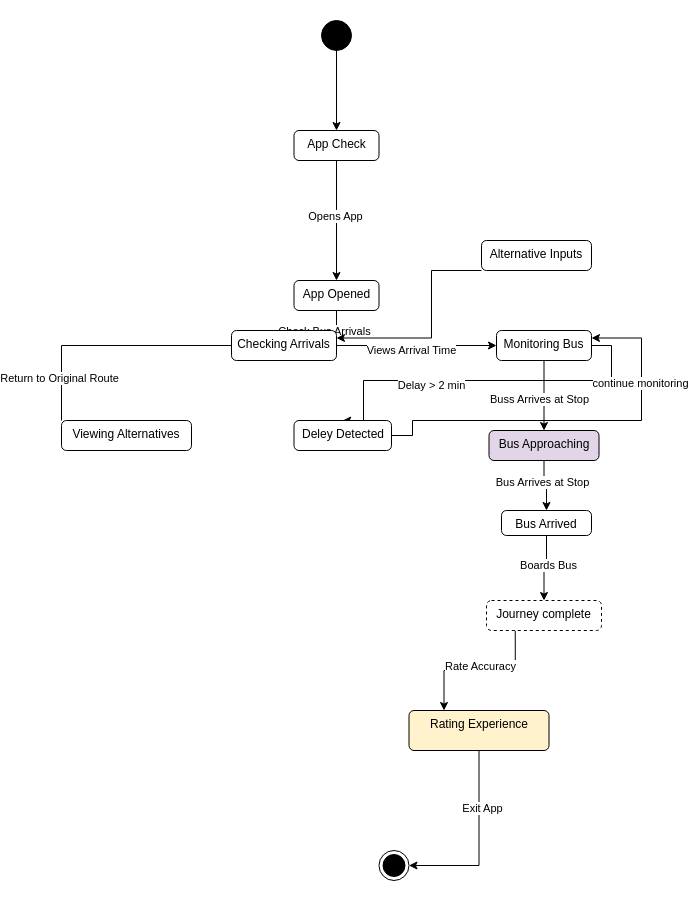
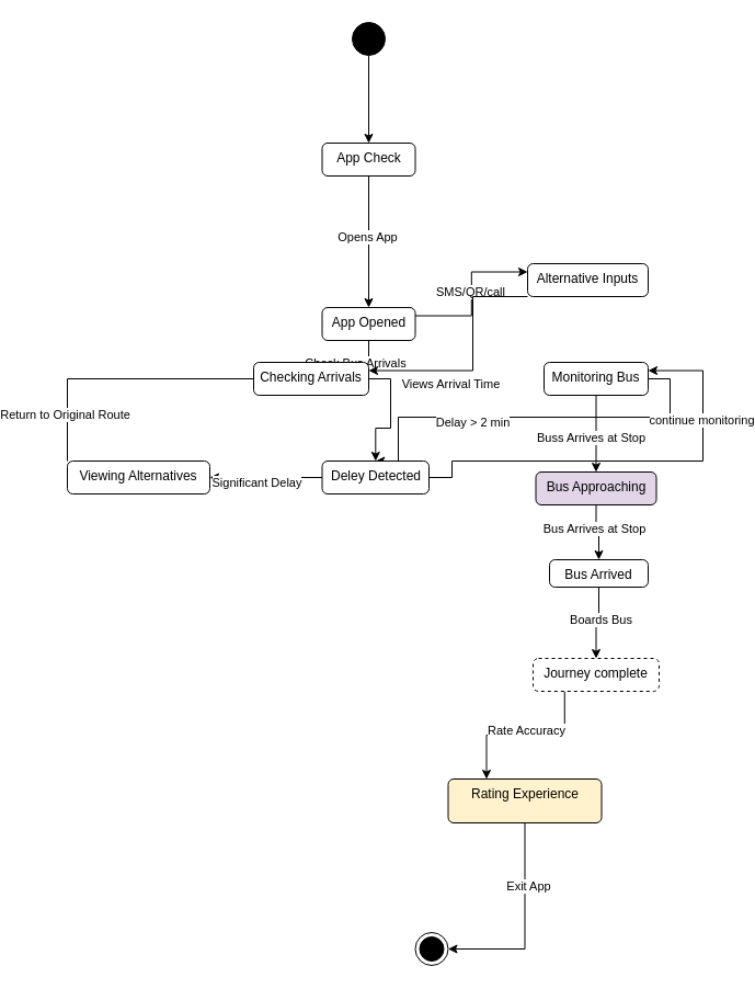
  <mxCell id="0" />
  <mxCell id="1" parent="0" />
  <mxCell id="2" style="edgeStyle=orthogonalEdgeStyle;rounded=0;orthogonalLoop=1;jettySize=auto;html=1;exitX=0.5;exitY=1;exitDx=0;exitDy=0;entryX=0.5;entryY=0;entryDx=0;entryDy=0;" edge="1" parent="1" source="3" target="6"><mxGeometry relative="1" as="geometry" /></mxCell>
  <mxCell id="3" value="" style="ellipse;fillColor=strokeColor;html=1;" vertex="1" parent="1"><mxGeometry x="280" y="20" width="30" height="30" as="geometry" /></mxCell>
  <mxCell id="4" style="edgeStyle=orthogonalEdgeStyle;rounded=0;orthogonalLoop=1;jettySize=auto;html=1;exitX=0.5;exitY=1;exitDx=0;exitDy=0;entryX=0.5;entryY=0;entryDx=0;entryDy=0;" edge="1" parent="1" source="6" target="11"><mxGeometry relative="1" as="geometry" /></mxCell>
  <mxCell id="5" value="Opens App" style="edgeLabel;html=1;align=center;verticalAlign=middle;resizable=0;points=[];" vertex="1" connectable="0" parent="4"><mxGeometry x="-0.067" y="-2" relative="1" as="geometry"><mxPoint y="-1" as="offset" /></mxGeometry></mxCell>
  <mxCell id="6" value="App Check" style="html=1;align=center;verticalAlign=top;rounded=1;absoluteArcSize=1;arcSize=10;dashed=0;whiteSpace=wrap;" vertex="1" parent="1"><mxGeometry x="252.5" y="130" width="85" height="30" as="geometry" /></mxCell>
+ <mxCell id="7" style="edgeStyle=orthogonalEdgeStyle;rounded=0;orthogonalLoop=1;jettySize=auto;html=1;exitX=1;exitY=0.25;exitDx=0;exitDy=0;entryX=0;entryY=0.25;entryDx=0;entryDy=0;" edge="1" parent="1" source="11" target="16"><mxGeometry relative="1" as="geometry" /></mxCell>
+ <mxCell id="8" value="SMS/QR/call" style="edgeLabel;html=1;align=center;verticalAlign=middle;resizable=0;points=[];" vertex="1" connectable="0" parent="7"><mxGeometry x="0.021" y="1" relative="1" as="geometry"><mxPoint as="offset" /></mxGeometry></mxCell>
  <mxCell id="9" style="edgeStyle=orthogonalEdgeStyle;rounded=0;orthogonalLoop=1;jettySize=auto;html=1;exitX=0.5;exitY=1;exitDx=0;exitDy=0;entryX=0.5;entryY=0;entryDx=0;entryDy=0;" edge="1" parent="1" source="11" target="13"><mxGeometry relative="1" as="geometry" /></mxCell>
  <mxCell id="10" value="Check Bus Arrivals" style="edgeLabel;html=1;align=center;verticalAlign=middle;resizable=0;points=[];" vertex="1" connectable="0" parent="9"><mxGeometry x="-0.095" relative="1" as="geometry"><mxPoint as="offset" /></mxGeometry></mxCell>
  <mxCell id="11" value="App Opened" style="html=1;align=center;verticalAlign=top;rounded=1;absoluteArcSize=1;arcSize=10;dashed=0;whiteSpace=wrap;" vertex="1" parent="1"><mxGeometry x="252.5" y="280" width="85" height="30" as="geometry" /></mxCell>
- <mxCell id="12" style="edgeStyle=orthogonalEdgeStyle;rounded=0;orthogonalLoop=1;jettySize=auto;html=1;exitX=1;exitY=0.5;exitDx=0;exitDy=0;entryX=0;entryY=0.5;entryDx=0;entryDy=0;" edge="1" parent="1" source="13" target="21"><mxGeometry relative="1" as="geometry" /></mxCell>
+ <mxCell id="12" style="edgeStyle=orthogonalEdgeStyle;rounded=0;orthogonalLoop=1;jettySize=auto;html=1;exitX=1;exitY=0.5;exitDx=0;exitDy=0;" edge="1" parent="1" source="13" target="32"><mxGeometry relative="1" as="geometry" /></mxCell>
  <mxCell id="13" value="Checking Arrivals" style="html=1;align=center;verticalAlign=top;rounded=1;absoluteArcSize=1;arcSize=10;dashed=0;whiteSpace=wrap;" vertex="1" parent="1"><mxGeometry x="190" y="330" width="105" height="30" as="geometry" /></mxCell>
  <mxCell id="14" style="edgeStyle=orthogonalEdgeStyle;rounded=0;orthogonalLoop=1;jettySize=auto;html=1;exitX=0;exitY=1;exitDx=0;exitDy=0;entryX=1;entryY=0.25;entryDx=0;entryDy=0;" edge="1" parent="1" source="16" target="13"><mxGeometry relative="1" as="geometry"><Array as="points"><mxPoint x="390" y="270" /><mxPoint x="390" y="338" /></Array></mxGeometry></mxCell>
  <mxCell id="15" value="Views Arrival Time" style="edgeLabel;html=1;align=center;verticalAlign=middle;resizable=0;points=[];" vertex="1" connectable="0" parent="14"><mxGeometry x="0.538" y="8" relative="1" as="geometry"><mxPoint x="25" y="4" as="offset" /></mxGeometry></mxCell>
  <mxCell id="16" value="Alternative Inputs" style="html=1;align=center;verticalAlign=top;rounded=1;absoluteArcSize=1;arcSize=10;dashed=0;whiteSpace=wrap;" vertex="1" parent="1"><mxGeometry x="440" y="240" width="110" height="30" as="geometry" /></mxCell>
  <mxCell id="17" style="edgeStyle=orthogonalEdgeStyle;rounded=0;orthogonalLoop=1;jettySize=auto;html=1;exitX=0.5;exitY=1;exitDx=0;exitDy=0;entryX=0.5;entryY=0;entryDx=0;entryDy=0;" edge="1" parent="1" source="21" target="24"><mxGeometry relative="1" as="geometry" /></mxCell>
  <mxCell id="18" value="Buss Arrives at Stop" style="edgeLabel;html=1;align=center;verticalAlign=middle;resizable=0;points=[];" vertex="1" connectable="0" parent="17"><mxGeometry x="0.114" y="-5" relative="1" as="geometry"><mxPoint y="-1" as="offset" /></mxGeometry></mxCell>
  <mxCell id="19" style="edgeStyle=orthogonalEdgeStyle;rounded=0;orthogonalLoop=1;jettySize=auto;html=1;exitX=1;exitY=0.5;exitDx=0;exitDy=0;entryX=0.5;entryY=0;entryDx=0;entryDy=0;" edge="1" parent="1" source="21" target="32"><mxGeometry relative="1" as="geometry"><Array as="points"><mxPoint x="570" y="345" /><mxPoint x="570" y="380" /><mxPoint x="322" y="380" /></Array></mxGeometry></mxCell>
  <mxCell id="20" value="Delay &amp;gt; 2 min" style="edgeLabel;html=1;align=center;verticalAlign=middle;resizable=0;points=[];" vertex="1" connectable="0" parent="19"><mxGeometry x="0.299" y="4" relative="1" as="geometry"><mxPoint as="offset" /></mxGeometry></mxCell>
  <mxCell id="21" value="Monitoring Bus" style="html=1;align=center;verticalAlign=top;rounded=1;absoluteArcSize=1;arcSize=10;dashed=0;whiteSpace=wrap;" vertex="1" parent="1"><mxGeometry x="455" y="330" width="95" height="30" as="geometry" /></mxCell>
  <mxCell id="22" style="edgeStyle=orthogonalEdgeStyle;rounded=0;orthogonalLoop=1;jettySize=auto;html=1;exitX=0.5;exitY=1;exitDx=0;exitDy=0;entryX=0.5;entryY=0;entryDx=0;entryDy=0;" edge="1" parent="1" source="24" target="35"><mxGeometry relative="1" as="geometry" /></mxCell>
  <mxCell id="23" value="Bus Arrives at Stop" style="edgeLabel;html=1;align=center;verticalAlign=middle;resizable=0;points=[];" vertex="1" connectable="0" parent="22"><mxGeometry x="-0.15" y="-2" relative="1" as="geometry"><mxPoint y="-1" as="offset" /></mxGeometry></mxCell>
  <mxCell id="24" value="Bus Approaching" style="html=1;align=center;verticalAlign=top;rounded=1;absoluteArcSize=1;arcSize=10;dashed=0;whiteSpace=wrap;fillColor=#e1d5e7;" vertex="1" parent="1"><mxGeometry x="447.5" y="430" width="110" height="30" as="geometry" /></mxCell>
  <mxCell id="25" style="edgeStyle=orthogonalEdgeStyle;rounded=0;orthogonalLoop=1;jettySize=auto;html=1;exitX=0;exitY=0;exitDx=0;exitDy=0;entryX=0;entryY=0.5;entryDx=0;entryDy=0;endArrow=none;" edge="1" parent="1" source="27" target="13"><mxGeometry relative="1" as="geometry" /></mxCell>
  <mxCell id="26" value="Return to Original Route" style="edgeLabel;html=1;align=center;verticalAlign=middle;resizable=0;points=[];" vertex="1" connectable="0" parent="25"><mxGeometry x="-0.657" y="2" relative="1" as="geometry"><mxPoint y="-1" as="offset" /></mxGeometry></mxCell>
  <mxCell id="27" value="Viewing Alternatives" style="html=1;align=center;verticalAlign=top;rounded=1;absoluteArcSize=1;arcSize=10;dashed=0;whiteSpace=wrap;" vertex="1" parent="1"><mxGeometry x="20" y="420" width="130" height="30" as="geometry" /></mxCell>
  <mxCell id="28" style="edgeStyle=orthogonalEdgeStyle;rounded=0;orthogonalLoop=1;jettySize=auto;html=1;exitX=1;exitY=0.5;exitDx=0;exitDy=0;entryX=1;entryY=0.25;entryDx=0;entryDy=0;" edge="1" parent="1" source="32" target="21"><mxGeometry relative="1" as="geometry"><Array as="points"><mxPoint x="371" y="435" /><mxPoint x="371" y="420" /><mxPoint x="600" y="420" /><mxPoint x="600" y="338" /></Array></mxGeometry></mxCell>
  <mxCell id="29" value="continue monitoring" style="edgeLabel;html=1;align=center;verticalAlign=middle;resizable=0;points=[];" vertex="1" connectable="0" parent="28"><mxGeometry x="0.525" y="2" relative="1" as="geometry"><mxPoint as="offset" /></mxGeometry></mxCell>
+ <mxCell id="30" style="edgeStyle=orthogonalEdgeStyle;rounded=0;orthogonalLoop=1;jettySize=auto;html=1;exitX=0;exitY=0.5;exitDx=0;exitDy=0;entryX=1;entryY=0.5;entryDx=0;entryDy=0;" edge="1" parent="1" source="32" target="27"><mxGeometry relative="1" as="geometry" /></mxCell>
+ <mxCell id="31" value="Significant Delay" style="edgeLabel;html=1;align=center;verticalAlign=middle;resizable=0;points=[];" vertex="1" connectable="0" parent="30"><mxGeometry x="0.178" y="4" relative="1" as="geometry"><mxPoint as="offset" /></mxGeometry></mxCell>
  <mxCell id="32" value="Deley Detected" style="html=1;align=center;verticalAlign=top;rounded=1;absoluteArcSize=1;arcSize=10;dashed=0;whiteSpace=wrap;" vertex="1" parent="1"><mxGeometry x="252.5" y="420" width="97.5" height="30" as="geometry" /></mxCell>
  <mxCell id="33" style="edgeStyle=orthogonalEdgeStyle;rounded=0;orthogonalLoop=1;jettySize=auto;html=1;exitX=0.5;exitY=1;exitDx=0;exitDy=0;entryX=0.5;entryY=0;entryDx=0;entryDy=0;" edge="1" parent="1" source="35" target="38"><mxGeometry relative="1" as="geometry" /></mxCell>
  <mxCell id="34" value="Boards Bus" style="edgeLabel;html=1;align=center;verticalAlign=middle;resizable=0;points=[];" vertex="1" connectable="0" parent="33"><mxGeometry x="-0.148" y="1" relative="1" as="geometry"><mxPoint as="offset" /></mxGeometry></mxCell>
  <mxCell id="35" value="Bus Arrived" style="html=1;align=center;verticalAlign=top;rounded=1;absoluteArcSize=1;arcSize=10;dashed=0;whiteSpace=wrap;" vertex="1" parent="1"><mxGeometry x="460" y="510" width="90" height="25" as="geometry" /></mxCell>
  <mxCell id="36" style="edgeStyle=orthogonalEdgeStyle;rounded=0;orthogonalLoop=1;jettySize=auto;html=1;exitX=0.25;exitY=1;exitDx=0;exitDy=0;entryX=0.25;entryY=0;entryDx=0;entryDy=0;" edge="1" parent="1" source="38" target="41"><mxGeometry relative="1" as="geometry" /></mxCell>
  <mxCell id="37" value="Rate Accuracy" style="edgeLabel;html=1;align=center;verticalAlign=middle;resizable=0;points=[];" vertex="1" connectable="0" parent="36"><mxGeometry x="-0.014" y="-5" relative="1" as="geometry"><mxPoint as="offset" /></mxGeometry></mxCell>
  <mxCell id="38" value="Journey complete" style="html=1;align=center;verticalAlign=top;rounded=1;absoluteArcSize=1;arcSize=10;dashed=1;whiteSpace=wrap;" vertex="1" parent="1"><mxGeometry x="445" y="600" width="115" height="30" as="geometry" /></mxCell>
  <mxCell id="39" style="edgeStyle=orthogonalEdgeStyle;rounded=0;orthogonalLoop=1;jettySize=auto;html=1;exitX=0.5;exitY=1;exitDx=0;exitDy=0;entryX=1;entryY=0.5;entryDx=0;entryDy=0;" edge="1" parent="1" source="41" target="42"><mxGeometry relative="1" as="geometry" /></mxCell>
  <mxCell id="40" value="Exit App" style="edgeLabel;html=1;align=center;verticalAlign=middle;resizable=0;points=[];" vertex="1" connectable="0" parent="39"><mxGeometry x="-0.373" y="3" relative="1" as="geometry"><mxPoint y="-1" as="offset" /></mxGeometry></mxCell>
  <mxCell id="41" value="Rating Experience" style="html=1;align=center;verticalAlign=top;rounded=1;absoluteArcSize=1;arcSize=10;dashed=0;whiteSpace=wrap;fillColor=#fff2cc;" vertex="1" parent="1"><mxGeometry x="367.5" y="710" width="140" height="40" as="geometry" /></mxCell>
  <mxCell id="42" value="" style="ellipse;html=1;shape=endState;fillColor=strokeColor;" vertex="1" parent="1"><mxGeometry x="337.5" y="850" width="30" height="30" as="geometry" /></mxCell>
